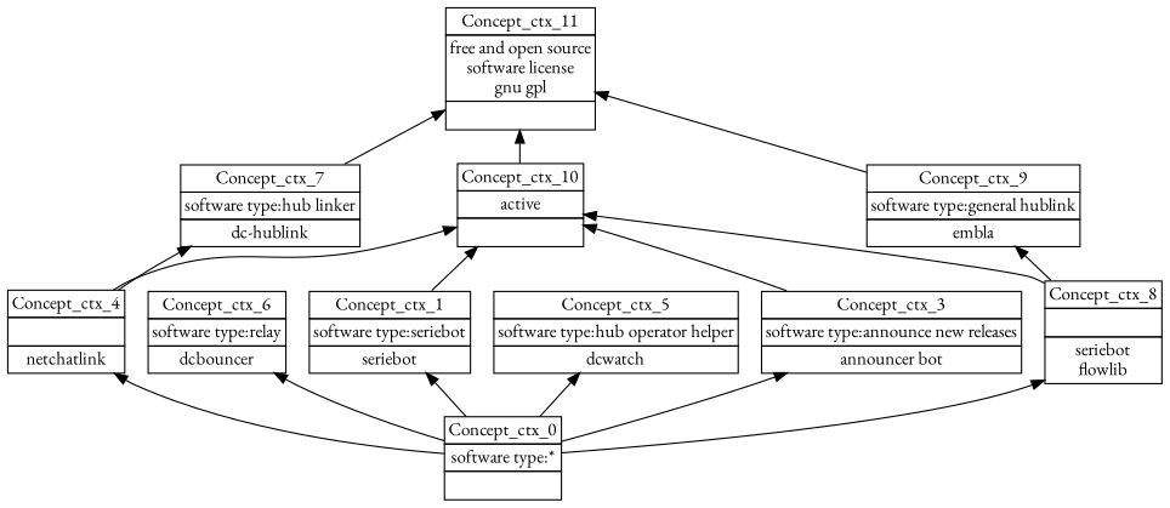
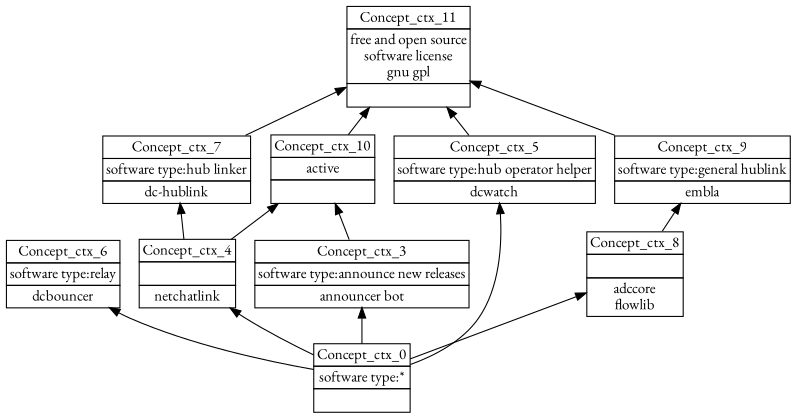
  digraph {
    fontname="EB Garamond"
    nodesep=0.2
    rankdir=BT
    ranksep=0.3
    node [fontname="EB Garamond" margin="0.03,0.03" shape=none]
    edge [fontname="EB Garamond" headport=p tailport=p]
-   n1 [label=<<table border="0" cellborder="1" cellspacing="0" port="p"><tr><td>Concept_ctx_1</td></tr><tr><td>software type:seriebot<br/></td></tr><tr><td>seriebot<br/></td></tr></table>>]
    n2 [label=<<table border="0" cellborder="1" cellspacing="0" port="p"><tr><td>Concept_ctx_10</td></tr><tr><td>active<br/></td></tr><tr><td><br/></td></tr></table>>]
    n3 [label=<<table border="0" cellborder="1" cellspacing="0" port="p"><tr><td>Concept_ctx_11</td></tr><tr><td>free and open source<br/>software license<br/>gnu gpl<br/></td></tr><tr><td><br/></td></tr></table>>]
    n4 [label=<<table border="0" cellborder="1" cellspacing="0" port="p"><tr><td>Concept_ctx_6</td></tr><tr><td>software type:relay<br/></td></tr><tr><td>dcbouncer<br/></td></tr></table>>]
    n5 [label=<<table border="0" cellborder="1" cellspacing="0" port="p"><tr><td>Concept_ctx_4</td></tr><tr><td><br/></td></tr><tr><td>netchatlink<br/></td></tr></table>>]
    n6 [label=<<table border="0" cellborder="1" cellspacing="0" port="p"><tr><td>Concept_ctx_7</td></tr><tr><td>software type:hub linker<br/></td></tr><tr><td>dc-hublink<br/></td></tr></table>>]
    n7 [label=<<table border="0" cellborder="1" cellspacing="0" port="p"><tr><td>Concept_ctx_5</td></tr><tr><td>software type:hub operator helper<br/></td></tr><tr><td>dcwatch<br/></td></tr></table>>]
    n8 [label=<<table border="0" cellborder="1" cellspacing="0" port="p"><tr><td>Concept_ctx_3</td></tr><tr><td>software type:announce new releases<br/></td></tr><tr><td>announcer bot<br/></td></tr></table>>]
-   n9 [label=<<table border="0" cellborder="1" cellspacing="0" port="p"><tr><td>Concept_ctx_8</td></tr><tr><td><br/></td></tr><tr><td>seriebot<br/>flowlib<br/></td></tr></table>>]
+   n9 [label=<<table border="0" cellborder="1" cellspacing="0" port="p"><tr><td>Concept_ctx_8</td></tr><tr><td><br/></td></tr><tr><td>adccore<br/>flowlib<br/></td></tr></table>>]
    n10 [label=<<table border="0" cellborder="1" cellspacing="0" port="p"><tr><td>Concept_ctx_9</td></tr><tr><td>software type:general hublink<br/></td></tr><tr><td>embla<br/></td></tr></table>>]
    n11 [label=<<table border="0" cellborder="1" cellspacing="0" port="p"><tr><td>Concept_ctx_0</td></tr><tr><td>software type:*<br/></td></tr><tr><td><br/></td></tr></table>>]
-   n1 -> n2
    n2 -> n3
    n5 -> n2
    n5 -> n6
    n6 -> n3
+   n7 -> n3
    n8 -> n2
-   n9 -> n2
    n9 -> n10
    n10 -> n3
-   n11 -> n1
    n11 -> n4
    n11 -> n5
    n11 -> n7
    n11 -> n8
    n11 -> n9
  }
